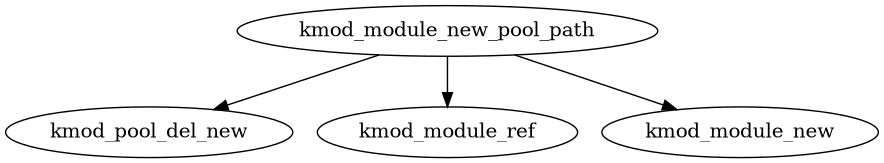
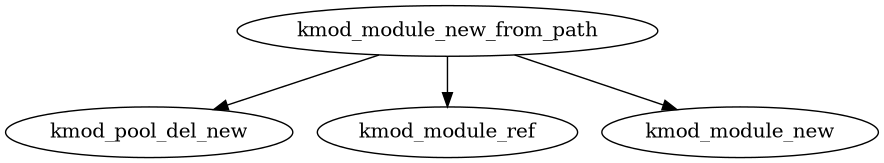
  digraph {
    n1 [label=kmod_pool_del_new]
-   kmod_module_new_from_path [label=kmod_module_new_pool_path]
+   kmod_module_new_from_path
    kmod_module_ref
    kmod_module_new
    kmod_module_new_from_path -> n1
    kmod_module_new_from_path -> kmod_module_ref
    kmod_module_new_from_path -> kmod_module_new
  }
